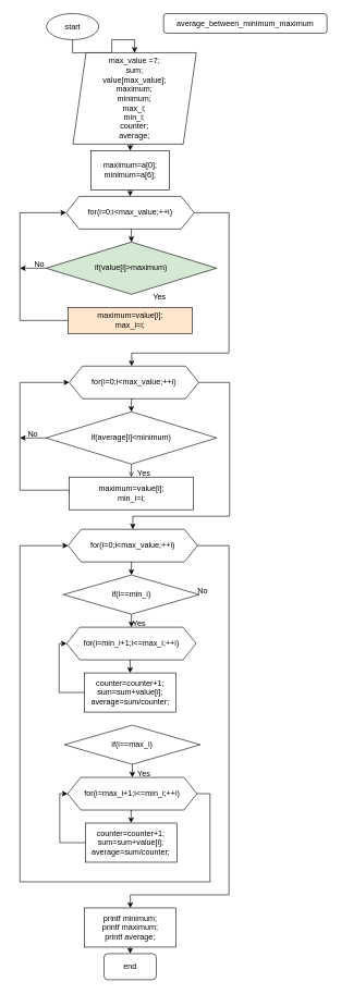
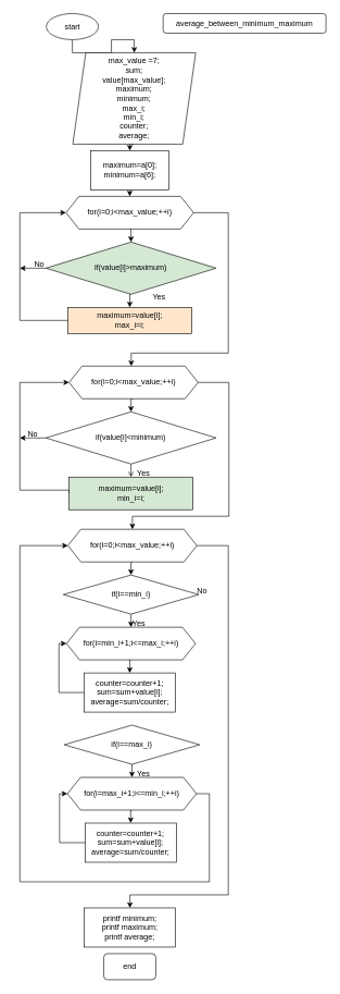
  <mxCell id="0" />
  <mxCell id="1" parent="0" />
  <mxCell id="2" value="average_between_minimum_maximum" style="whiteSpace=wrap;html=1;rounded=1;" parent="1" vertex="1"><mxGeometry x="250" width="250" height="30" as="geometry" y="20" /></mxCell>
  <mxCell id="3" style="edgeStyle=orthogonalEdgeStyle;rounded=0;orthogonalLoop=1;jettySize=auto;html=1;exitX=0.5;exitY=1;exitDx=0;exitDy=0;entryX=0.5;entryY=0;entryDx=0;entryDy=0;" parent="1" source="4" target="7" edge="1"><mxGeometry relative="1" as="geometry" /></mxCell>
  <mxCell id="4" value="start" style="ellipse;whiteSpace=wrap;html=1;" parent="1" vertex="1"><mxGeometry x="70.63" y="20" width="80" height="40" as="geometry" /></mxCell>
  <mxCell id="5" value="end" style="whiteSpace=wrap;html=1;rounded=1;" parent="1" vertex="1"><mxGeometry x="158.74" y="1460" width="80" height="40" as="geometry" /></mxCell>
  <mxCell id="6" style="edgeStyle=orthogonalEdgeStyle;rounded=0;orthogonalLoop=1;jettySize=auto;html=1;exitX=0.5;exitY=1;exitDx=0;exitDy=0;entryX=0.5;entryY=0;entryDx=0;entryDy=0;" parent="1" source="7" target="18" edge="1"><mxGeometry relative="1" as="geometry" /></mxCell>
  <mxCell id="7" value="max_value =7;&lt;br&gt;sum;&lt;br&gt;value[max_value];&lt;br&gt;maximum;&lt;br&gt;minimum;&lt;br&gt;max_i;&lt;br&gt;min_i;&lt;br&gt;counter;&lt;br&gt;average;" style="shape=parallelogram;perimeter=parallelogramPerimeter;whiteSpace=wrap;html=1;fixedSize=1;" parent="1" vertex="1"><mxGeometry x="111.25" y="80" width="188.75" height="140" as="geometry" /></mxCell>
  <mxCell id="8" style="edgeStyle=orthogonalEdgeStyle;rounded=0;orthogonalLoop=1;jettySize=auto;html=1;exitX=0.5;exitY=1;exitDx=0;exitDy=0;entryX=0.5;entryY=0;entryDx=0;entryDy=0;" parent="1" source="10" target="21" edge="1"><mxGeometry relative="1" as="geometry" /></mxCell>
  <mxCell id="9" style="edgeStyle=orthogonalEdgeStyle;rounded=0;orthogonalLoop=1;jettySize=auto;html=1;exitX=1;exitY=0.5;exitDx=0;exitDy=0;" parent="1" edge="1"><mxGeometry relative="1" as="geometry"><mxPoint x="286.25" y="325" as="sourcePoint" /><mxPoint x="201" y="560" as="targetPoint" /><Array as="points"><mxPoint x="350" y="325" /><mxPoint x="350" y="540" /><mxPoint x="201" y="540" /></Array></mxGeometry></mxCell>
  <mxCell id="10" value="for(i=0;i&amp;lt;max_value;++i)&lt;br&gt;" style="shape=hexagon;perimeter=hexagonPerimeter2;whiteSpace=wrap;html=1;fixedSize=1;" parent="1" vertex="1"><mxGeometry x="100.75" y="300" width="196" height="50" as="geometry" /></mxCell>
  <mxCell id="11" style="edgeStyle=orthogonalEdgeStyle;rounded=0;orthogonalLoop=1;jettySize=auto;html=1;exitX=0;exitY=0.5;exitDx=0;exitDy=0;entryX=0;entryY=0.5;entryDx=0;entryDy=0;" parent="1" source="12" target="10" edge="1"><mxGeometry relative="1" as="geometry"><mxPoint x="10" y="320" as="targetPoint" /><Array as="points"><mxPoint x="30" y="490" /><mxPoint x="30" y="325" /></Array></mxGeometry></mxCell>
  <mxCell id="12" value="maximum=value[i];&lt;br&gt;max_i=i;" style="rounded=0;whiteSpace=wrap;html=1;fillColor=#ffe6cc;" parent="1" vertex="1"><mxGeometry x="103.75" y="470" width="190" height="40" as="geometry" /></mxCell>
  <mxCell id="13" style="edgeStyle=orthogonalEdgeStyle;rounded=0;orthogonalLoop=1;jettySize=auto;html=1;exitX=0.5;exitY=1;exitDx=0;exitDy=0;entryX=0.5;entryY=0;entryDx=0;entryDy=0;" parent="1" source="14" target="25" edge="1"><mxGeometry relative="1" as="geometry" /></mxCell>
  <mxCell id="14" value="for(i=0;i&amp;lt;max_value;++i)" style="shape=hexagon;perimeter=hexagonPerimeter2;whiteSpace=wrap;html=1;fixedSize=1;" parent="1" vertex="1"><mxGeometry x="105.63" y="560" width="198" height="50" as="geometry" /></mxCell>
  <mxCell id="15" value="Yes" style="text;html=1;strokeColor=none;fillColor=none;align=center;verticalAlign=middle;whiteSpace=wrap;rounded=0;" parent="1" vertex="1"><mxGeometry x="214" y="440" width="60" height="30" as="geometry" /></mxCell>
  <mxCell id="16" value="No" style="text;html=1;strokeColor=none;fillColor=none;align=center;verticalAlign=middle;whiteSpace=wrap;rounded=0;" parent="1" vertex="1"><mxGeometry x="30" y="390" width="60" height="30" as="geometry" /></mxCell>
  <mxCell id="17" style="edgeStyle=orthogonalEdgeStyle;rounded=0;orthogonalLoop=1;jettySize=auto;html=1;exitX=0.5;exitY=1;exitDx=0;exitDy=0;entryX=0.5;entryY=0;entryDx=0;entryDy=0;" parent="1" source="18" target="10" edge="1"><mxGeometry relative="1" as="geometry" /></mxCell>
  <mxCell id="18" value="maximum=a[0];&lt;br&gt;minimum=a[6];" style="whiteSpace=wrap;html=1;" parent="1" vertex="1"><mxGeometry x="138.75" y="230" width="120" height="60" as="geometry" /></mxCell>
+ <mxCell id="19" style="edgeStyle=orthogonalEdgeStyle;rounded=0;orthogonalLoop=1;jettySize=auto;html=1;exitX=0.5;exitY=1;exitDx=0;exitDy=0;entryX=0.5;entryY=0;entryDx=0;entryDy=0;" parent="1" source="21" target="12" edge="1"><mxGeometry relative="1" as="geometry" /></mxCell>
  <mxCell id="20" style="edgeStyle=orthogonalEdgeStyle;rounded=0;orthogonalLoop=1;jettySize=auto;html=1;exitX=0;exitY=0.5;exitDx=0;exitDy=0;" parent="1" source="21" edge="1"><mxGeometry relative="1" as="geometry"><mxPoint x="30" y="410.095" as="targetPoint" /></mxGeometry></mxCell>
  <mxCell id="21" value="if(value[i]&amp;gt;maximum)" style="rhombus;whiteSpace=wrap;html=1;fillColor=#d5e8d4;" parent="1" vertex="1"><mxGeometry x="70" y="370" width="261.25" height="80" as="geometry" /></mxCell>
  <mxCell id="22" style="edgeStyle=orthogonalEdgeStyle;rounded=0;orthogonalLoop=1;jettySize=auto;html=1;exitX=0;exitY=0.5;exitDx=0;exitDy=0;" parent="1" source="25" edge="1"><mxGeometry relative="1" as="geometry"><mxPoint x="30" y="670.095" as="targetPoint" /></mxGeometry></mxCell>
  <mxCell id="23" style="edgeStyle=orthogonalEdgeStyle;rounded=0;orthogonalLoop=1;jettySize=auto;html=1;exitX=0.5;exitY=1;exitDx=0;exitDy=0;entryX=0.5;entryY=0;entryDx=0;entryDy=0;endArrow=open;" parent="1" source="25" target="27" edge="1"><mxGeometry relative="1" as="geometry" /></mxCell>
  <mxCell id="24" style="edgeStyle=orthogonalEdgeStyle;rounded=0;orthogonalLoop=1;jettySize=auto;html=1;exitX=1;exitY=0.5;exitDx=0;exitDy=0;entryX=0.5;entryY=0;entryDx=0;entryDy=0;" edge="1" parent="1" source="14" target="32"><mxGeometry relative="1" as="geometry"><Array as="points"><mxPoint x="351" y="585" /><mxPoint x="351" y="790" /><mxPoint x="203" y="790" /></Array></mxGeometry></mxCell>
- <mxCell id="25" value="if(average[i]&amp;lt;minimum)" style="rhombus;whiteSpace=wrap;html=1;" parent="1" vertex="1"><mxGeometry x="70" y="630" width="261.25" height="80" as="geometry" /></mxCell>
+ <mxCell id="25" value="if(value[i]&amp;lt;minimum)" style="rhombus;whiteSpace=wrap;html=1;" parent="1" vertex="1"><mxGeometry x="70" y="630" width="261.25" height="80" as="geometry" /></mxCell>
  <mxCell id="26" style="edgeStyle=orthogonalEdgeStyle;rounded=0;orthogonalLoop=1;jettySize=auto;html=1;exitX=0;exitY=0.5;exitDx=0;exitDy=0;entryX=0;entryY=0.5;entryDx=0;entryDy=0;" parent="1" source="27" target="14" edge="1"><mxGeometry relative="1" as="geometry"><Array as="points"><mxPoint x="30" y="750" /><mxPoint x="30" y="585" /></Array></mxGeometry></mxCell>
- <mxCell id="27" value="maximum=value[i];&lt;br&gt;min_i=i;" style="rounded=0;whiteSpace=wrap;html=1;" parent="1" vertex="1"><mxGeometry x="105.63" y="730" width="190" height="50" as="geometry" /></mxCell>
+ <mxCell id="27" value="maximum=value[i];&lt;br&gt;min_i=i;" style="rounded=0;whiteSpace=wrap;html=1;fillColor=#d5e8d4;" parent="1" vertex="1"><mxGeometry x="105.63" y="730" width="190" height="50" as="geometry" /></mxCell>
  <mxCell id="28" value="Yes" style="text;html=1;strokeColor=none;fillColor=none;align=center;verticalAlign=middle;whiteSpace=wrap;rounded=0;" parent="1" vertex="1"><mxGeometry x="190" y="710" width="60" height="30" as="geometry" /></mxCell>
  <mxCell id="29" value="No" style="text;html=1;strokeColor=none;fillColor=none;align=center;verticalAlign=middle;whiteSpace=wrap;rounded=0;" parent="1" vertex="1"><mxGeometry x="20" y="650" width="60" height="30" as="geometry" /></mxCell>
  <mxCell id="30" style="edgeStyle=orthogonalEdgeStyle;rounded=0;orthogonalLoop=1;jettySize=auto;html=1;exitX=0.5;exitY=1;exitDx=0;exitDy=0;entryX=0.5;entryY=0;entryDx=0;entryDy=0;" edge="1" parent="1" source="32" target="34"><mxGeometry relative="1" as="geometry" /></mxCell>
  <mxCell id="31" style="edgeStyle=orthogonalEdgeStyle;rounded=0;orthogonalLoop=1;jettySize=auto;html=1;exitX=1;exitY=0.5;exitDx=0;exitDy=0;" edge="1" parent="1" source="32" target="50"><mxGeometry relative="1" as="geometry"><Array as="points"><mxPoint x="350" y="835" /><mxPoint x="350" y="1370" /><mxPoint x="199" y="1370" /></Array></mxGeometry></mxCell>
  <mxCell id="32" value="for(i=0;i&amp;lt;max_value;++i)" style="shape=hexagon;perimeter=hexagonPerimeter2;whiteSpace=wrap;html=1;fixedSize=1;" vertex="1" parent="1"><mxGeometry x="103.75" y="810" width="198" height="50" as="geometry" /></mxCell>
  <mxCell id="33" style="edgeStyle=orthogonalEdgeStyle;rounded=0;orthogonalLoop=1;jettySize=auto;html=1;exitX=0.5;exitY=1;exitDx=0;exitDy=0;entryX=0.5;entryY=0;entryDx=0;entryDy=0;" edge="1" parent="1" source="34" target="36"><mxGeometry relative="1" as="geometry" /></mxCell>
  <mxCell id="34" value="if(i==min_i)" style="rhombus;whiteSpace=wrap;html=1;" vertex="1" parent="1"><mxGeometry x="96.7" y="880" width="207.87" height="60" as="geometry" /></mxCell>
  <mxCell id="35" style="edgeStyle=orthogonalEdgeStyle;rounded=0;orthogonalLoop=1;jettySize=auto;html=1;exitX=0.5;exitY=1;exitDx=0;exitDy=0;entryX=0.5;entryY=0;entryDx=0;entryDy=0;" edge="1" parent="1" source="36" target="38"><mxGeometry relative="1" as="geometry" /></mxCell>
  <mxCell id="36" value="for(i=min_i+1;i&amp;lt;=max_i;++i)" style="shape=hexagon;perimeter=hexagonPerimeter2;whiteSpace=wrap;html=1;fixedSize=1;" vertex="1" parent="1"><mxGeometry x="101.64" y="960" width="198" height="50" as="geometry" /></mxCell>
  <mxCell id="37" style="edgeStyle=orthogonalEdgeStyle;rounded=0;orthogonalLoop=1;jettySize=auto;html=1;exitX=0;exitY=0.5;exitDx=0;exitDy=0;entryX=0;entryY=0.5;entryDx=0;entryDy=0;" edge="1" parent="1" source="38" target="36"><mxGeometry relative="1" as="geometry"><Array as="points"><mxPoint x="90" y="1060" /><mxPoint x="90" y="985" /></Array></mxGeometry></mxCell>
  <mxCell id="38" value="counter=counter+1;&lt;br&gt;sum=sum+value[i];&lt;br&gt;average=sum/counter;" style="rounded=0;whiteSpace=wrap;html=1;" vertex="1" parent="1"><mxGeometry x="128.75" y="1030" width="139.99" height="60" as="geometry" /></mxCell>
  <mxCell id="39" style="edgeStyle=orthogonalEdgeStyle;rounded=0;orthogonalLoop=1;jettySize=auto;html=1;exitX=0.5;exitY=1;exitDx=0;exitDy=0;entryX=0.5;entryY=0;entryDx=0;entryDy=0;" edge="1" parent="1" source="40" target="43"><mxGeometry relative="1" as="geometry" /></mxCell>
  <mxCell id="40" value="if(i==max_i)" style="rhombus;whiteSpace=wrap;html=1;" vertex="1" parent="1"><mxGeometry x="98.14" y="1110" width="207.87" height="60" as="geometry" /></mxCell>
  <mxCell id="41" style="edgeStyle=orthogonalEdgeStyle;rounded=0;orthogonalLoop=1;jettySize=auto;html=1;exitX=0.5;exitY=1;exitDx=0;exitDy=0;entryX=0.5;entryY=0;entryDx=0;entryDy=0;" edge="1" parent="1" source="43" target="45"><mxGeometry relative="1" as="geometry" /></mxCell>
  <mxCell id="42" style="edgeStyle=orthogonalEdgeStyle;rounded=0;orthogonalLoop=1;jettySize=auto;html=1;exitX=1;exitY=0.5;exitDx=0;exitDy=0;entryX=0;entryY=0.5;entryDx=0;entryDy=0;" edge="1" parent="1" source="43" target="32"><mxGeometry relative="1" as="geometry"><Array as="points"><mxPoint x="321" y="1215" /><mxPoint x="321" y="1350" /><mxPoint x="30" y="1350" /><mxPoint x="30" y="835" /></Array></mxGeometry></mxCell>
  <mxCell id="43" value="for(i=max_i+1;i&amp;lt;=min_i;++i)" style="shape=hexagon;perimeter=hexagonPerimeter2;whiteSpace=wrap;html=1;fixedSize=1;" vertex="1" parent="1"><mxGeometry x="103.08" y="1190" width="198" height="50" as="geometry" /></mxCell>
  <mxCell id="44" style="edgeStyle=orthogonalEdgeStyle;rounded=0;orthogonalLoop=1;jettySize=auto;html=1;exitX=0;exitY=0.5;exitDx=0;exitDy=0;entryX=0;entryY=0.5;entryDx=0;entryDy=0;" edge="1" parent="1" source="45" target="43"><mxGeometry relative="1" as="geometry"><Array as="points"><mxPoint x="91" y="1290" /><mxPoint x="91" y="1215" /></Array></mxGeometry></mxCell>
  <mxCell id="45" value="counter=counter+1;&lt;br&gt;sum=sum+value[i];&lt;br&gt;average=sum/counter;" style="rounded=0;whiteSpace=wrap;html=1;" vertex="1" parent="1"><mxGeometry x="130.19" y="1260" width="139.99" height="60" as="geometry" /></mxCell>
  <mxCell id="46" value="Yes" style="text;html=1;strokeColor=none;fillColor=none;align=center;verticalAlign=middle;whiteSpace=wrap;rounded=0;" vertex="1" parent="1"><mxGeometry x="183" y="940" width="60" height="30" as="geometry" /></mxCell>
  <mxCell id="47" value="No" style="text;html=1;strokeColor=none;fillColor=none;align=center;verticalAlign=middle;whiteSpace=wrap;rounded=0;" vertex="1" parent="1"><mxGeometry x="280" y="890" width="60" height="30" as="geometry" /></mxCell>
  <mxCell id="48" value="Yes" style="text;html=1;strokeColor=none;fillColor=none;align=center;verticalAlign=middle;whiteSpace=wrap;rounded=0;" vertex="1" parent="1"><mxGeometry x="190" y="1170" width="60" height="30" as="geometry" /></mxCell>
- <mxCell id="49" style="edgeStyle=orthogonalEdgeStyle;rounded=0;orthogonalLoop=1;jettySize=auto;html=1;exitX=0.5;exitY=1;exitDx=0;exitDy=0;entryX=0.5;entryY=0;entryDx=0;entryDy=0;" edge="1" parent="1" source="50" target="5"><mxGeometry relative="1" as="geometry" /></mxCell>
  <mxCell id="50" value="printf minimum;&lt;br&gt;printf maximum;&lt;br&gt;printf average;" style="rounded=0;whiteSpace=wrap;html=1;" vertex="1" parent="1"><mxGeometry x="128.75" y="1390" width="139.99" height="60" as="geometry" /></mxCell>
